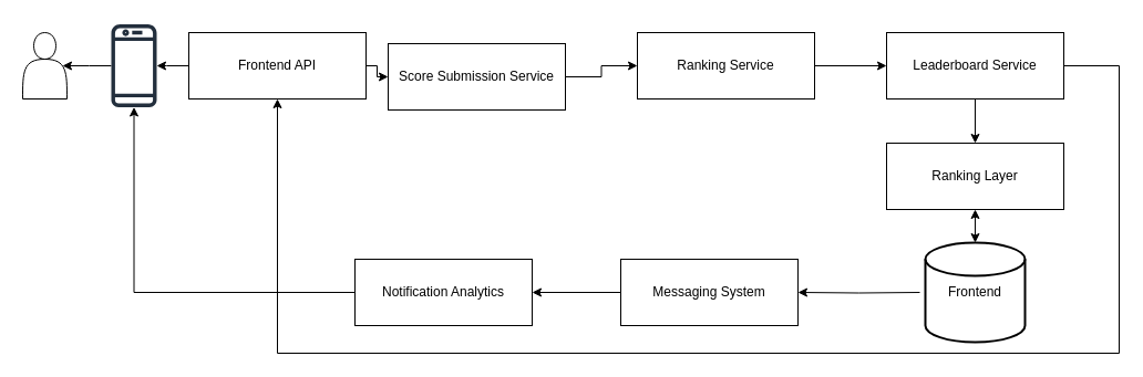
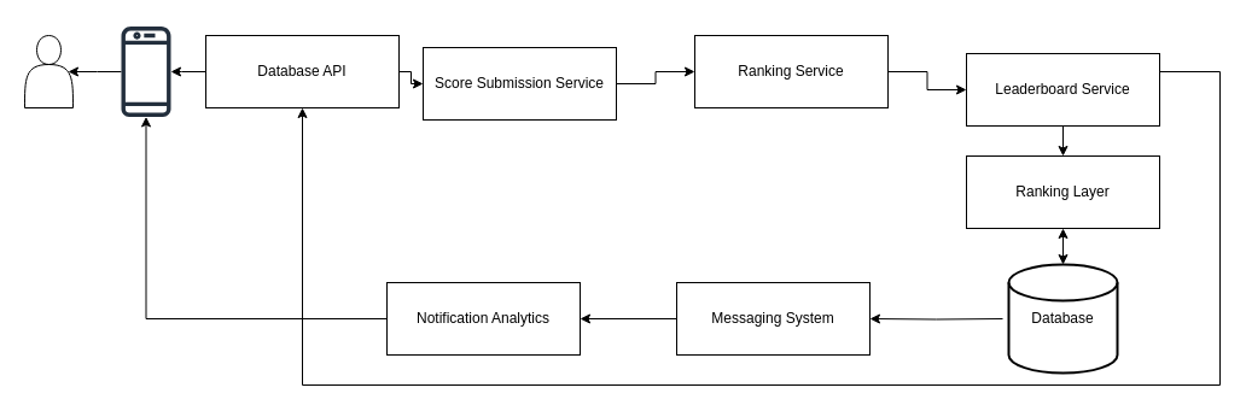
  <mxCell id="0" />
  <mxCell id="1" parent="0" />
  <mxCell id="2" value="Score Submission Service" style="shape=rect;whiteSpace=wrap;html=1;" vertex="1" parent="1"><mxGeometry x="350" y="39" width="160" height="60" as="geometry" /></mxCell>
  <mxCell id="3" value="Ranking Service" style="shape=rect;whiteSpace=wrap;html=1;" vertex="1" parent="1"><mxGeometry x="575" y="29" width="160" height="60" as="geometry" /></mxCell>
- <mxCell id="4" value="Leaderboard Service" style="shape=rect;whiteSpace=wrap;html=1;" vertex="1" parent="1"><mxGeometry x="800" y="29" width="160" height="60" as="geometry" /></mxCell>
+ <mxCell id="4" value="Leaderboard Service" style="shape=rect;whiteSpace=wrap;html=1;" vertex="1" parent="1"><mxGeometry x="800" y="44" width="160" height="60" as="geometry" /></mxCell>
  <mxCell id="5" value="Ranking Layer" style="shape=rect;whiteSpace=wrap;html=1;" vertex="1" parent="1"><mxGeometry x="800" y="129" width="160" height="60" as="geometry" /></mxCell>
  <mxCell id="6" value="" style="edgeStyle=orthogonalEdgeStyle;rounded=0;orthogonalLoop=1;jettySize=auto;html=1;" edge="1" parent="1" source="7" target="11"><mxGeometry relative="1" as="geometry" /></mxCell>
  <mxCell id="7" value="Messaging System" style="shape=rect;whiteSpace=wrap;html=1;" vertex="1" parent="1"><mxGeometry x="560" y="234" width="160" height="60" as="geometry" /></mxCell>
  <mxCell id="8" style="edgeStyle=orthogonalEdgeStyle;rounded=0;orthogonalLoop=1;jettySize=auto;html=1;exitX=0;exitY=0.5;exitDx=0;exitDy=0;" edge="1" parent="1" source="9" target="21"><mxGeometry relative="1" as="geometry" /></mxCell>
- <mxCell id="9" value="Frontend API" style="shape=rect;whiteSpace=wrap;html=1;" vertex="1" parent="1"><mxGeometry x="170" y="29" width="160" height="60" as="geometry" /></mxCell>
+ <mxCell id="9" value="Database API" style="shape=rect;whiteSpace=wrap;html=1;" vertex="1" parent="1"><mxGeometry x="170" y="29" width="160" height="60" as="geometry" /></mxCell>
  <mxCell id="10" style="edgeStyle=orthogonalEdgeStyle;rounded=0;orthogonalLoop=1;jettySize=auto;html=1;exitX=0;exitY=0.5;exitDx=0;exitDy=0;" edge="1" parent="1" source="11" target="21"><mxGeometry relative="1" as="geometry" /></mxCell>
  <mxCell id="11" value="Notification Analytics" style="shape=rect;whiteSpace=wrap;html=1;" vertex="1" parent="1"><mxGeometry x="320" y="234" width="160" height="60" as="geometry" /></mxCell>
  <mxCell id="12" style="edgeStyle=orthogonalEdgeStyle;rounded=0;" edge="1" parent="1" source="2" target="3"><mxGeometry relative="1" as="geometry" /></mxCell>
  <mxCell id="13" style="edgeStyle=orthogonalEdgeStyle;rounded=0;" edge="1" parent="1" source="3" target="4"><mxGeometry relative="1" as="geometry" /></mxCell>
  <mxCell id="14" style="edgeStyle=orthogonalEdgeStyle;rounded=0;" edge="1" parent="1" source="4" target="5"><mxGeometry relative="1" as="geometry" /></mxCell>
  <mxCell id="15" style="edgeStyle=orthogonalEdgeStyle;rounded=0;startArrow=classic;startFill=1;entryX=0.5;entryY=0;entryDx=0;entryDy=0;entryPerimeter=0;" edge="1" parent="1" source="5" target="19"><mxGeometry relative="1" as="geometry"><mxPoint x="880" y="329" as="targetPoint" /></mxGeometry></mxCell>
  <mxCell id="16" style="edgeStyle=orthogonalEdgeStyle;rounded=0;" edge="1" parent="1" target="7"><mxGeometry relative="1" as="geometry"><mxPoint x="830" y="264" as="sourcePoint" /></mxGeometry></mxCell>
  <mxCell id="17" style="edgeStyle=orthogonalEdgeStyle;rounded=0;endArrow=none;endFill=0;startArrow=classic;startFill=1;" edge="1" parent="1" source="2" target="9"><mxGeometry relative="1" as="geometry" /></mxCell>
  <mxCell id="18" style="edgeStyle=orthogonalEdgeStyle;rounded=0;exitX=1;exitY=0.5;exitDx=0;exitDy=0;entryX=0.5;entryY=1;entryDx=0;entryDy=0;" edge="1" parent="1" source="4" target="9"><mxGeometry relative="1" as="geometry"><Array as="points"><mxPoint x="1010" y="59" /><mxPoint x="1010" y="319" /><mxPoint x="250" y="319" /></Array></mxGeometry></mxCell>
- <mxCell id="19" value="Frontend" style="strokeWidth=2;html=1;shape=mxgraph.flowchart.database;whiteSpace=wrap;" vertex="1" parent="1"><mxGeometry x="835" y="219" width="90" height="90" as="geometry" /></mxCell>
+ <mxCell id="19" value="Database" style="strokeWidth=2;html=1;shape=mxgraph.flowchart.database;whiteSpace=wrap;" vertex="1" parent="1"><mxGeometry x="835" y="219" width="90" height="90" as="geometry" /></mxCell>
  <mxCell id="20" value="" style="edgeStyle=orthogonalEdgeStyle;rounded=0;orthogonalLoop=1;jettySize=auto;html=1;entryX=0.9;entryY=0.5;entryDx=0;entryDy=0;entryPerimeter=0;" edge="1" parent="1" source="21" target="22"><mxGeometry relative="1" as="geometry"><mxPoint x="0" y="68" as="targetPoint" /></mxGeometry></mxCell>
  <mxCell id="21" value="" style="sketch=0;outlineConnect=0;fontColor=#232F3E;gradientColor=none;fillColor=#232F3D;strokeColor=none;dashed=0;verticalLabelPosition=bottom;verticalAlign=top;align=center;html=1;fontSize=12;fontStyle=0;aspect=fixed;pointerEvents=1;shape=mxgraph.aws4.mobile_client;" vertex="1" parent="1"><mxGeometry x="100" y="20" width="41" height="78" as="geometry" /></mxCell>
  <mxCell id="22" value="" style="shape=actor;whiteSpace=wrap;html=1;" vertex="1" parent="1"><mxGeometry x="20" y="29" width="40" height="60" as="geometry" /></mxCell>
